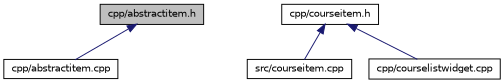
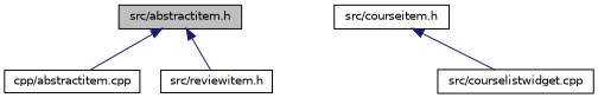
  digraph {
    node [color=black fillcolor=white fontname=Helvetica fontsize=10 shape=record style=filled]
    edge [color=midnightblue dir=back fontname=Helvetica fontsize=10 labelfontname=Helvetica labelfontsize=10 style=solid]
-   n1 [fillcolor=grey75 fontcolor=black height=0.2 label="cpp/abstractitem.h" width=0.4]
+   n1 [fillcolor=grey75 fontcolor=black height=0.2 label="src/abstractitem.h" width=0.4]
    n2 [height=0.2 label="cpp/abstractitem.cpp" width=0.4]
-   n4 [height=0.2 label="cpp/courseitem.h" width=0.4]
-   n5 [height=0.2 label="src/courseitem.cpp" width=0.4]
-   n6 [height=0.2 label="cpp/courselistwidget.cpp" width=0.4]
+   n3 [height=0.2 label="src/reviewitem.h" width=0.4]
+   n4 [height=0.2 label="src/courseitem.h" width=0.4]
+   n6 [height=0.2 label="src/courselistwidget.cpp" width=0.4]
    n1 -> n2
-   n4 -> n5
+   n1 -> n3
    n4 -> n6
  }
